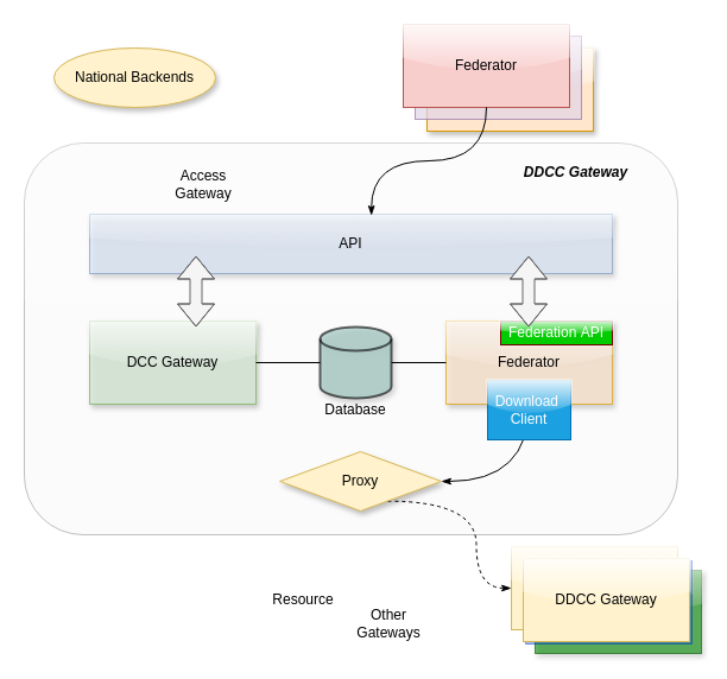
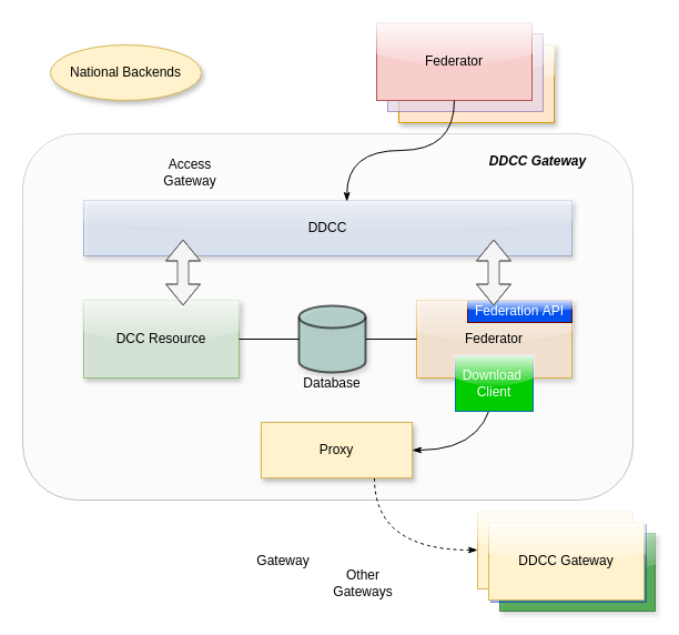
  <mxCell id="0" />
  <mxCell id="1" parent="0" />
  <mxCell id="2" value="Federator" style="rounded=0;whiteSpace=wrap;html=1;glass=1;fillColor=#008a00;strokeColor=#005700;shadow=1;fontColor=#ffffff;opacity=60;" parent="1" vertex="1"><mxGeometry x="450" y="480" width="140" height="70" as="geometry" /></mxCell>
  <mxCell id="3" value="Federator" style="rounded=0;whiteSpace=wrap;html=1;glass=1;fillColor=#0050ef;strokeColor=#001DBC;opacity=40;fontColor=#ffffff;" parent="1" vertex="1"><mxGeometry x="442" y="472" width="140" height="70" as="geometry" /></mxCell>
  <mxCell id="4" value="" style="rounded=1;whiteSpace=wrap;html=1;fillColor=#f5f5f5;fontColor=#333333;strokeColor=#666666;glass=1;opacity=40;" parent="1" vertex="1"><mxGeometry x="20" y="120" width="550" height="330" as="geometry" /></mxCell>
- <mxCell id="5" value="DCC Gateway" style="rounded=0;whiteSpace=wrap;html=1;fillColor=#d5e8d4;strokeColor=#82b366;opacity=80;glass=1;shadow=1;" parent="1" vertex="1"><mxGeometry x="75" y="270" width="140" height="70" as="geometry" /></mxCell>
+ <mxCell id="5" value="DCC Resource" style="rounded=0;whiteSpace=wrap;html=1;fillColor=#d5e8d4;strokeColor=#82b366;opacity=80;glass=1;shadow=1;" parent="1" vertex="1"><mxGeometry x="75" y="270" width="140" height="70" as="geometry" /></mxCell>
  <mxCell id="6" style="edgeStyle=orthogonalEdgeStyle;rounded=0;orthogonalLoop=1;jettySize=auto;html=1;exitX=0.5;exitY=1;exitDx=0;exitDy=0;entryX=1;entryY=0.5;entryDx=0;entryDy=0;endArrow=classicThin;endFill=1;curved=1;" parent="1" source="7" target="12" edge="1"><mxGeometry relative="1" as="geometry" /></mxCell>
  <mxCell id="7" value="Federator" style="rounded=0;whiteSpace=wrap;html=1;glass=1;fillColor=#ffe6cc;strokeColor=#d79b00;opacity=70;shadow=1;" parent="1" vertex="1"><mxGeometry x="375" y="270" width="140" height="70" as="geometry" /></mxCell>
- <mxCell id="8" value="API" style="rounded=0;whiteSpace=wrap;html=1;fillColor=#dae8fc;strokeColor=#6c8ebf;glass=1;opacity=60;shadow=1;" parent="1" vertex="1"><mxGeometry x="75" y="180" width="440" height="50" as="geometry" /></mxCell>
+ <mxCell id="8" value="DDCC" style="rounded=0;whiteSpace=wrap;html=1;fillColor=#dae8fc;strokeColor=#6c8ebf;glass=1;opacity=60;shadow=1;" parent="1" vertex="1"><mxGeometry x="75" y="180" width="440" height="50" as="geometry" /></mxCell>
  <mxCell id="9" style="edgeStyle=orthogonalEdgeStyle;rounded=0;orthogonalLoop=1;jettySize=auto;html=1;exitX=1;exitY=0.5;exitDx=0;exitDy=0;exitPerimeter=0;entryX=0;entryY=0.5;entryDx=0;entryDy=0;endArrow=none;endFill=0;" parent="1" source="10" target="7" edge="1"><mxGeometry relative="1" as="geometry" /></mxCell>
  <mxCell id="10" value="" style="strokeWidth=2;html=1;shape=mxgraph.flowchart.database;whiteSpace=wrap;shadow=1;fillColor=#9AC7BF;opacity=60;" parent="1" vertex="1"><mxGeometry x="269" y="275" width="60" height="60" as="geometry" /></mxCell>
  <mxCell id="11" style="edgeStyle=orthogonalEdgeStyle;curved=1;rounded=0;orthogonalLoop=1;jettySize=auto;html=1;exitX=0.75;exitY=1;exitDx=0;exitDy=0;entryX=0;entryY=0.5;entryDx=0;entryDy=0;dashed=1;endArrow=classicThin;endFill=1;" parent="1" source="12" target="15" edge="1"><mxGeometry relative="1" as="geometry"><mxPoint x="495" y="500" as="targetPoint" /></mxGeometry></mxCell>
- <mxCell id="12" value="Proxy" style="rhombus;whiteSpace=wrap;html=1;fillColor=#fff2cc;strokeColor=#d6b656;shadow=1;" parent="1" vertex="1"><mxGeometry x="235" y="380" width="136" height="50" as="geometry" /></mxCell>
+ <mxCell id="12" value="Proxy" style="rounded=0;whiteSpace=wrap;html=1;fillColor=#fff2cc;strokeColor=#d6b656;shadow=1;" parent="1" vertex="1"><mxGeometry x="235" y="380" width="136" height="50" as="geometry" /></mxCell>
  <mxCell id="13" value="" style="endArrow=none;html=1;rounded=0;exitX=1;exitY=0.5;exitDx=0;exitDy=0;entryX=0;entryY=0.5;entryDx=0;entryDy=0;entryPerimeter=0;" parent="1" source="5" target="10" edge="1"><mxGeometry width="50" height="50" relative="1" as="geometry"><mxPoint x="305" y="310" as="sourcePoint" /><mxPoint x="355" y="260" as="targetPoint" /></mxGeometry></mxCell>
  <mxCell id="14" value="Other Gateways" style="text;html=1;strokeColor=none;fillColor=none;align=center;verticalAlign=middle;whiteSpace=wrap;rounded=0;shadow=1;glass=1;dashed=1;opacity=90;" parent="1" vertex="1"><mxGeometry x="297" y="510" width="60" height="30" as="geometry" /></mxCell>
  <mxCell id="15" value="DDCC Gateway" style="rounded=0;whiteSpace=wrap;html=1;glass=1;fillColor=#fff2cc;strokeColor=#d6b656;" parent="1" vertex="1"><mxGeometry x="430" y="460" width="140" height="70" as="geometry" /></mxCell>
  <mxCell id="16" value="National Backends" style="ellipse;whiteSpace=wrap;html=1;fillColor=#fff2cc;strokeColor=#d6b656;shadow=1;" parent="1" vertex="1"><mxGeometry x="45" y="40" width="136" height="50" as="geometry" /></mxCell>
- <mxCell id="17" value="Download&amp;nbsp;&lt;br&gt;Client" style="rounded=0;whiteSpace=wrap;html=1;fillColor=#1ba1e2;strokeColor=#006EAF;glass=1;fontColor=#ffffff;" parent="1" vertex="1"><mxGeometry x="410" y="320" width="70" height="50" as="geometry" /></mxCell>
+ <mxCell id="17" value="Download&amp;nbsp;&lt;br&gt;Client" style="rounded=0;whiteSpace=wrap;html=1;fillColor=#00cc00;strokeColor=#006EAF;glass=1;fontColor=#ffffff;" parent="1" vertex="1"><mxGeometry x="410" y="320" width="70" height="50" as="geometry" /></mxCell>
  <mxCell id="18" value="Access&lt;br&gt;Gateway" style="text;html=1;strokeColor=none;fillColor=none;align=center;verticalAlign=middle;whiteSpace=wrap;rounded=0;shadow=1;glass=1;dashed=1;" parent="1" vertex="1"><mxGeometry x="141" y="140" width="60" height="30" as="geometry" /></mxCell>
- <mxCell id="19" value="Federation&amp;nbsp;API" style="rounded=0;whiteSpace=wrap;html=1;fillColor=#00CC00;strokeColor=#6F0000;glass=1;fontColor=#ffffff;" parent="1" vertex="1"><mxGeometry x="421" y="270" width="94" height="20" as="geometry" /></mxCell>
+ <mxCell id="19" value="Federation&amp;nbsp;API" style="rounded=0;whiteSpace=wrap;html=1;fillColor=#0050ef;strokeColor=#6F0000;glass=1;fontColor=#ffffff;" parent="1" vertex="1"><mxGeometry x="421" y="270" width="94" height="20" as="geometry" /></mxCell>
  <mxCell id="20" value="&lt;b&gt;&lt;i&gt;DDCC Gateway&lt;/i&gt;&lt;/b&gt;" style="text;html=1;strokeColor=none;fillColor=none;align=center;verticalAlign=middle;whiteSpace=wrap;rounded=0;shadow=1;glass=1;dashed=1;" parent="1" vertex="1"><mxGeometry x="427" y="130" width="115" height="30" as="geometry" /></mxCell>
  <mxCell id="21" value="" style="shape=flexArrow;endArrow=classic;startArrow=classic;html=1;rounded=0;fillColor=#f5f5f5;strokeColor=#666666;" parent="1" edge="1"><mxGeometry width="100" height="100" relative="1" as="geometry"><mxPoint x="444.5" y="275" as="sourcePoint" /><mxPoint x="444.5" y="215" as="targetPoint" /><Array as="points"><mxPoint x="444.5" y="235" /></Array></mxGeometry></mxCell>
  <mxCell id="22" value="" style="shape=flexArrow;endArrow=classic;startArrow=classic;html=1;rounded=0;fillColor=#f5f5f5;strokeColor=#666666;" parent="1" edge="1"><mxGeometry width="100" height="100" relative="1" as="geometry"><mxPoint x="164.5" y="275" as="sourcePoint" /><mxPoint x="164.5" y="215" as="targetPoint" /><Array as="points"><mxPoint x="164.5" y="235" /></Array></mxGeometry></mxCell>
  <mxCell id="23" value="Federator" style="rounded=0;whiteSpace=wrap;html=1;glass=1;fillColor=#ffe6cc;strokeColor=#d79b00;shadow=1;" parent="1" vertex="1"><mxGeometry x="359" y="40" width="140" height="70" as="geometry" /></mxCell>
  <mxCell id="24" value="Federator" style="rounded=0;whiteSpace=wrap;html=1;glass=1;fillColor=#e1d5e7;strokeColor=#9673a6;opacity=70;" parent="1" vertex="1"><mxGeometry x="349" width="140" height="70" as="geometry" y="30" /></mxCell>
  <mxCell id="25" value="Federator" style="rounded=0;whiteSpace=wrap;html=1;glass=1;fillColor=#f8cecc;strokeColor=#b85450;" parent="1" vertex="1"><mxGeometry x="339" y="20" width="140" height="70" as="geometry" /></mxCell>
  <mxCell id="26" style="edgeStyle=orthogonalEdgeStyle;curved=1;rounded=0;orthogonalLoop=1;jettySize=auto;html=1;exitX=0.5;exitY=1;exitDx=0;exitDy=0;endArrow=classicThin;endFill=1;entryX=0.539;entryY=0.02;entryDx=0;entryDy=0;entryPerimeter=0;" parent="1" source="25" target="8" edge="1"><mxGeometry relative="1" as="geometry"><mxPoint x="123" y="100" as="sourcePoint" /><mxPoint x="305" y="190" as="targetPoint" /></mxGeometry></mxCell>
  <mxCell id="27" value="Database" style="text;html=1;strokeColor=none;fillColor=none;align=center;verticalAlign=middle;whiteSpace=wrap;rounded=0;" parent="1" vertex="1"><mxGeometry x="269" y="330" width="60" height="30" as="geometry" /></mxCell>
  <mxCell id="28" value="DDCC Gateway" style="rounded=0;whiteSpace=wrap;html=1;glass=1;fillColor=#fff2cc;strokeColor=#d6b656;" parent="1" vertex="1"><mxGeometry x="440" y="470" width="140" height="70" as="geometry" /></mxCell>
- <mxCell id="29" value="Resource" style="text;html=1;strokeColor=none;fillColor=none;align=center;verticalAlign=middle;whiteSpace=wrap;rounded=0;dashed=1;" parent="1" vertex="1"><mxGeometry x="225" y="490" width="60" height="30" as="geometry" /></mxCell>
+ <mxCell id="29" value="Gateway" style="text;html=1;strokeColor=none;fillColor=none;align=center;verticalAlign=middle;whiteSpace=wrap;rounded=0;dashed=1;" parent="1" vertex="1"><mxGeometry x="225" y="490" width="60" height="30" as="geometry" /></mxCell>
